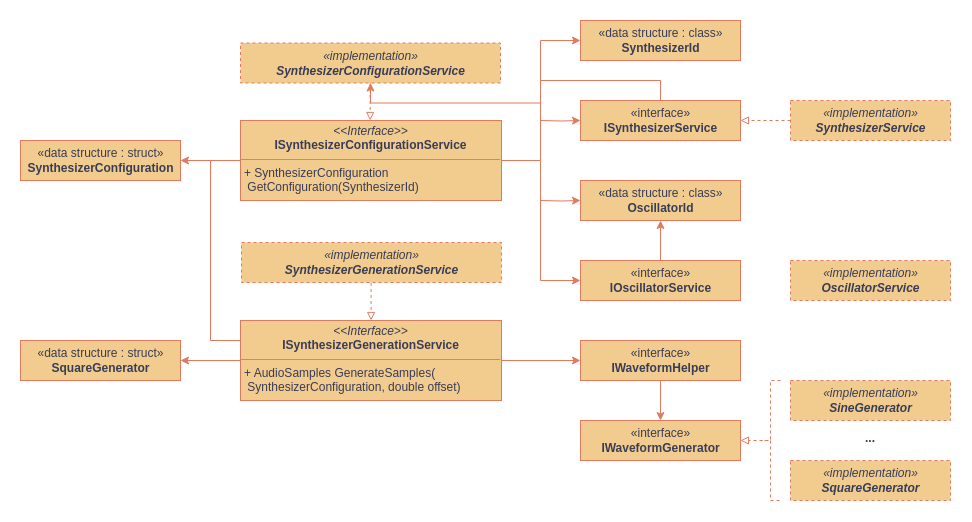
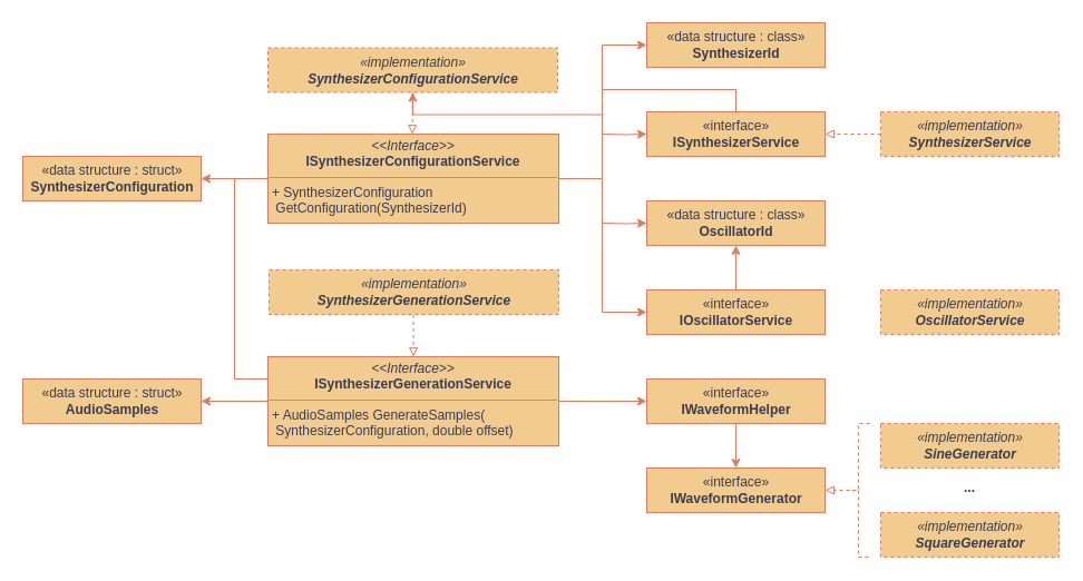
  <mxCell id="0" />
  <mxCell id="1" parent="0" />
  <mxCell id="2" style="edgeStyle=orthogonalEdgeStyle;rounded=0;orthogonalLoop=1;jettySize=auto;html=1;entryX=0;entryY=0.5;entryDx=0;entryDy=0;labelBackgroundColor=none;fontColor=default;strokeColor=#E07A5F;" parent="1" target="7" edge="1"><mxGeometry relative="1" as="geometry"><mxPoint x="540" y="120" as="sourcePoint" /></mxGeometry></mxCell>
  <mxCell id="3" style="edgeStyle=orthogonalEdgeStyle;rounded=0;orthogonalLoop=1;jettySize=auto;html=1;exitX=0.5;exitY=0;exitDx=0;exitDy=0;entryX=0.5;entryY=1;entryDx=0;entryDy=0;labelBackgroundColor=none;fontColor=default;strokeColor=#E07A5F;" parent="1" source="5" target="16" edge="1"><mxGeometry relative="1" as="geometry" /></mxCell>
  <mxCell id="4" style="edgeStyle=orthogonalEdgeStyle;rounded=0;orthogonalLoop=1;jettySize=auto;html=1;exitX=0;exitY=0.5;exitDx=0;exitDy=0;fontSize=12;startArrow=none;startFill=0;endArrow=classic;endFill=1;startSize=6;endSize=6;entryX=0;entryY=0.5;entryDx=0;entryDy=0;labelBackgroundColor=none;fontColor=default;strokeColor=#E07A5F;" edge="1" parent="1" target="5"><mxGeometry relative="1" as="geometry"><mxPoint x="540" y="160" as="sourcePoint" /><Array as="points"><mxPoint x="540" y="280" /></Array></mxGeometry></mxCell>
  <mxCell id="5" value="«interface»&lt;br&gt;&lt;b&gt;IOscillatorService&lt;/b&gt;" style="html=1;labelBackgroundColor=none;rounded=0;fillColor=#F2CC8F;strokeColor=#E07A5F;fontColor=#393C56;" parent="1" vertex="1"><mxGeometry x="580" y="260" width="160" height="40" as="geometry" /></mxCell>
  <mxCell id="6" style="edgeStyle=orthogonalEdgeStyle;rounded=0;orthogonalLoop=1;jettySize=auto;html=1;exitX=0.5;exitY=0;exitDx=0;exitDy=0;labelBackgroundColor=none;fontColor=default;strokeColor=#E07A5F;" parent="1" source="7" target="30" edge="1"><mxGeometry relative="1" as="geometry" /></mxCell>
  <mxCell id="7" value="«interface»&lt;br&gt;&lt;b&gt;ISynthesizerService&lt;/b&gt;" style="html=1;labelBackgroundColor=none;rounded=0;fillColor=#F2CC8F;strokeColor=#E07A5F;fontColor=#393C56;" parent="1" vertex="1"><mxGeometry x="580" y="100" width="160" height="40" as="geometry" /></mxCell>
  <mxCell id="8" style="edgeStyle=orthogonalEdgeStyle;rounded=0;orthogonalLoop=1;jettySize=auto;html=1;entryX=0;entryY=0.5;entryDx=0;entryDy=0;labelBackgroundColor=none;fontColor=default;strokeColor=#E07A5F;" parent="1" target="16" edge="1"><mxGeometry relative="1" as="geometry"><mxPoint x="540" y="200" as="sourcePoint" /></mxGeometry></mxCell>
  <mxCell id="9" style="edgeStyle=orthogonalEdgeStyle;rounded=0;orthogonalLoop=1;jettySize=auto;html=1;exitX=1;exitY=0.5;exitDx=0;exitDy=0;entryX=0;entryY=0.5;entryDx=0;entryDy=0;labelBackgroundColor=none;fontColor=default;strokeColor=#E07A5F;" parent="1" source="11" target="15" edge="1"><mxGeometry relative="1" as="geometry"><Array as="points"><mxPoint x="540" y="160" /><mxPoint x="540" y="40" /></Array></mxGeometry></mxCell>
  <mxCell id="10" style="edgeStyle=orthogonalEdgeStyle;rounded=0;orthogonalLoop=1;jettySize=auto;html=1;exitX=0;exitY=0.5;exitDx=0;exitDy=0;entryX=1;entryY=0.5;entryDx=0;entryDy=0;labelBackgroundColor=none;fontColor=default;strokeColor=#E07A5F;" edge="1" parent="1" source="11" target="17"><mxGeometry relative="1" as="geometry" /></mxCell>
  <mxCell id="11" value="&lt;p style=&quot;margin:0px;margin-top:4px;text-align:center;&quot;&gt;&lt;i&gt;&amp;lt;&amp;lt;Interface&amp;gt;&amp;gt;&lt;/i&gt;&lt;br&gt;&lt;b&gt;ISynthesizerConfigurationService&lt;/b&gt;&lt;/p&gt;&lt;hr size=&quot;1&quot;&gt;&lt;p style=&quot;margin:0px;margin-left:4px;&quot;&gt;+ SynthesizerConfiguration &lt;br&gt;&lt;span style=&quot;white-space: pre;&quot;&gt; &lt;/span&gt;GetConfiguration(SynthesizerId)&lt;/p&gt;" style="verticalAlign=top;align=left;overflow=fill;fontSize=12;fontFamily=Helvetica;html=1;labelBackgroundColor=none;rounded=0;fillColor=#F2CC8F;strokeColor=#E07A5F;fontColor=#393C56;" parent="1" vertex="1"><mxGeometry x="240" y="120" width="261" height="80" as="geometry" /></mxCell>
  <mxCell id="12" style="edgeStyle=orthogonalEdgeStyle;rounded=0;orthogonalLoop=1;jettySize=auto;html=1;exitX=0;exitY=0.5;exitDx=0;exitDy=0;entryX=1;entryY=0.5;entryDx=0;entryDy=0;labelBackgroundColor=none;fontColor=default;strokeColor=#E07A5F;" edge="1" parent="1" source="14" target="21"><mxGeometry relative="1" as="geometry" /></mxCell>
  <mxCell id="13" style="edgeStyle=orthogonalEdgeStyle;rounded=0;orthogonalLoop=1;jettySize=auto;html=1;exitX=0;exitY=0.25;exitDx=0;exitDy=0;endArrow=none;endFill=0;labelBackgroundColor=none;fontColor=default;strokeColor=#E07A5F;" edge="1" parent="1" source="14"><mxGeometry relative="1" as="geometry"><mxPoint x="210" y="160" as="targetPoint" /><Array as="points"><mxPoint x="210" y="340" /><mxPoint x="210" y="160" /></Array></mxGeometry></mxCell>
  <mxCell id="14" value="&lt;p style=&quot;margin:0px;margin-top:4px;text-align:center;&quot;&gt;&lt;i&gt;&amp;lt;&amp;lt;Interface&amp;gt;&amp;gt;&lt;/i&gt;&lt;br&gt;&lt;b&gt;ISynthesizerGenerationService&lt;/b&gt;&lt;/p&gt;&lt;hr size=&quot;1&quot;&gt;&lt;p style=&quot;margin:0px;margin-left:4px;&quot;&gt;+ AudioSamples Generate&lt;span style=&quot;background-color: initial;&quot;&gt;Samples(&lt;/span&gt;&lt;/p&gt;&lt;p style=&quot;margin:0px;margin-left:4px;&quot;&gt;&lt;span style=&quot;background-color: initial;&quot;&gt;&lt;span style=&quot;white-space: pre;&quot;&gt; &lt;/span&gt;SynthesizerConfiguration, double offset)&lt;/span&gt;&lt;/p&gt;" style="verticalAlign=top;align=left;overflow=fill;fontSize=12;fontFamily=Helvetica;html=1;labelBackgroundColor=none;rounded=0;fillColor=#F2CC8F;strokeColor=#E07A5F;fontColor=#393C56;" parent="1" vertex="1"><mxGeometry x="240" y="320" width="261" height="80" as="geometry" /></mxCell>
  <mxCell id="15" value="«data structure : class»&lt;br&gt;&lt;b&gt;SynthesizerId&lt;/b&gt;" style="html=1;labelBackgroundColor=none;rounded=0;fillColor=#F2CC8F;strokeColor=#E07A5F;fontColor=#393C56;" parent="1" vertex="1"><mxGeometry x="580" y="20" width="160" height="40" as="geometry" /></mxCell>
  <mxCell id="16" value="«data structure : class»&lt;br&gt;&lt;b&gt;OscillatorId&lt;/b&gt;" style="html=1;labelBackgroundColor=none;rounded=0;fillColor=#F2CC8F;strokeColor=#E07A5F;fontColor=#393C56;" parent="1" vertex="1"><mxGeometry x="580" y="180" width="160" height="40" as="geometry" /></mxCell>
  <mxCell id="17" value="«data structure : struct»&lt;br&gt;&lt;b&gt;SynthesizerConfiguration&lt;/b&gt;" style="html=1;labelBackgroundColor=none;rounded=0;fillColor=#F2CC8F;strokeColor=#E07A5F;fontColor=#393C56;" parent="1" vertex="1"><mxGeometry x="20" y="140" width="160" height="40" as="geometry" /></mxCell>
  <mxCell id="18" value="«implementation»&lt;br&gt;&lt;b&gt;OscillatorService&lt;/b&gt;" style="html=1;dashed=1;fontStyle=2;labelBackgroundColor=none;rounded=0;fillColor=#F2CC8F;strokeColor=#E07A5F;fontColor=#393C56;" parent="1" vertex="1"><mxGeometry x="790" y="260" width="160" height="40" as="geometry" /></mxCell>
  <mxCell id="19" value="«implementation»&lt;br&gt;&lt;b&gt;SynthesizerService&lt;/b&gt;" style="html=1;dashed=1;fontStyle=2;labelBackgroundColor=none;rounded=0;fillColor=#F2CC8F;strokeColor=#E07A5F;fontColor=#393C56;" parent="1" vertex="1"><mxGeometry x="790" y="100" width="160" height="40" as="geometry" /></mxCell>
  <mxCell id="20" value="" style="endArrow=block;dashed=1;endFill=0;endSize=6;html=1;rounded=0;entryX=1;entryY=0.5;entryDx=0;entryDy=0;exitX=0;exitY=0.5;exitDx=0;exitDy=0;startSize=6;labelBackgroundColor=none;fontColor=default;strokeColor=#E07A5F;" parent="1" source="19" target="7" edge="1"><mxGeometry width="160" relative="1" as="geometry"><mxPoint x="790" y="290" as="sourcePoint" /><mxPoint x="750" y="290" as="targetPoint" /></mxGeometry></mxCell>
- <mxCell id="21" value="«data structure : struct»&lt;br&gt;&lt;b&gt;SquareGenerator&lt;/b&gt;" style="html=1;labelBackgroundColor=none;rounded=0;fillColor=#F2CC8F;strokeColor=#E07A5F;fontColor=#393C56;" vertex="1" parent="1"><mxGeometry x="20" y="340" width="160" height="40" as="geometry" /></mxCell>
+ <mxCell id="21" value="«data structure : struct»&lt;br&gt;&lt;b&gt;AudioSamples&lt;/b&gt;" style="html=1;labelBackgroundColor=none;rounded=0;fillColor=#F2CC8F;strokeColor=#E07A5F;fontColor=#393C56;" vertex="1" parent="1"><mxGeometry x="20" y="340" width="160" height="40" as="geometry" /></mxCell>
  <mxCell id="22" value="«interface»&lt;br&gt;&lt;b&gt;IWaveformHelper&lt;/b&gt;" style="html=1;labelBackgroundColor=none;rounded=0;fillColor=#F2CC8F;strokeColor=#E07A5F;fontColor=#393C56;" vertex="1" parent="1"><mxGeometry x="580" y="340" width="160" height="40" as="geometry" /></mxCell>
  <mxCell id="23" value="«interface»&lt;br&gt;&lt;b&gt;IWaveformGenerator&lt;/b&gt;" style="html=1;labelBackgroundColor=none;rounded=0;fillColor=#F2CC8F;strokeColor=#E07A5F;fontColor=#393C56;" vertex="1" parent="1"><mxGeometry x="580" y="420" width="160" height="40" as="geometry" /></mxCell>
  <mxCell id="24" value="«implementation»&lt;br&gt;&lt;b&gt;SquareGenerator&lt;/b&gt;" style="html=1;dashed=1;fontStyle=2;labelBackgroundColor=none;rounded=0;fillColor=#F2CC8F;strokeColor=#E07A5F;fontColor=#393C56;" vertex="1" parent="1"><mxGeometry x="790" y="460" width="160" height="40" as="geometry" /></mxCell>
  <mxCell id="25" value="«implementation»&lt;br&gt;&lt;b&gt;SineGenerator&lt;/b&gt;" style="html=1;dashed=1;fontStyle=2;labelBackgroundColor=none;rounded=0;fillColor=#F2CC8F;strokeColor=#E07A5F;fontColor=#393C56;" vertex="1" parent="1"><mxGeometry x="790" y="380" width="160" height="40" as="geometry" /></mxCell>
  <mxCell id="26" value="" style="endArrow=block;dashed=1;endFill=0;endSize=6;html=1;rounded=0;entryX=1;entryY=0.5;entryDx=0;entryDy=0;exitX=0.1;exitY=0.5;exitDx=0;exitDy=0;exitPerimeter=0;labelBackgroundColor=none;fontColor=default;strokeColor=#E07A5F;" edge="1" parent="1" source="34" target="23"><mxGeometry width="160" relative="1" as="geometry"><mxPoint x="740" y="550" as="sourcePoint" /><mxPoint x="750" y="450" as="targetPoint" /><Array as="points" /></mxGeometry></mxCell>
  <mxCell id="27" value="..." style="text;html=1;strokeColor=none;fillColor=none;align=center;verticalAlign=middle;whiteSpace=wrap;rounded=0;fontStyle=1;labelBackgroundColor=none;fontColor=#393C56;" vertex="1" parent="1"><mxGeometry x="840" y="425" width="60" height="25" as="geometry" /></mxCell>
  <mxCell id="28" value="" style="endArrow=classic;html=1;endSize=6;startArrow=none;startSize=10;startFill=0;edgeStyle=orthogonalEdgeStyle;rounded=0;entryX=0.5;entryY=0;entryDx=0;entryDy=0;exitX=0.5;exitY=1;exitDx=0;exitDy=0;endFill=1;labelBackgroundColor=none;fontColor=default;strokeColor=#E07A5F;" edge="1" parent="1" source="22" target="23"><mxGeometry relative="1" as="geometry"><mxPoint x="800" y="460" as="sourcePoint" /><mxPoint x="660" y="420" as="targetPoint" /></mxGeometry></mxCell>
  <mxCell id="29" style="edgeStyle=orthogonalEdgeStyle;rounded=0;orthogonalLoop=1;jettySize=auto;html=1;exitX=1;exitY=0.5;exitDx=0;exitDy=0;entryX=0;entryY=0.5;entryDx=0;entryDy=0;labelBackgroundColor=none;fontColor=default;strokeColor=#E07A5F;" edge="1" parent="1" source="14" target="22"><mxGeometry relative="1" as="geometry"><mxPoint x="190" y="370" as="sourcePoint" /><mxPoint x="250" y="370" as="targetPoint" /></mxGeometry></mxCell>
  <mxCell id="30" value="«implementation»&lt;br&gt;&lt;b style=&quot;border-color: var(--border-color);&quot;&gt;SynthesizerConfigurationService&lt;/b&gt;" style="html=1;dashed=1;fontStyle=2;labelBackgroundColor=none;rounded=0;fillColor=#F2CC8F;strokeColor=#E07A5F;fontColor=#393C56;" vertex="1" parent="1"><mxGeometry x="240" y="42.5" width="260" height="40" as="geometry" /></mxCell>
  <mxCell id="31" value="" style="endArrow=block;dashed=1;endFill=0;endSize=6;html=1;rounded=0;entryX=0.5;entryY=1;entryDx=0;entryDy=0;exitX=0.5;exitY=0;exitDx=0;exitDy=0;startSize=6;labelBackgroundColor=none;fontColor=default;strokeColor=#E07A5F;" edge="1" parent="1"><mxGeometry width="160" relative="1" as="geometry"><mxPoint x="370.58" y="282.5" as="sourcePoint" /><mxPoint x="370.58" y="320" as="targetPoint" /></mxGeometry></mxCell>
  <mxCell id="32" value="«implementation»&lt;br&gt;&lt;b style=&quot;border-color: var(--border-color);&quot;&gt;SynthesizerGenerationService&lt;/b&gt;" style="html=1;dashed=1;fontStyle=2;labelBackgroundColor=none;rounded=0;fillColor=#F2CC8F;strokeColor=#E07A5F;fontColor=#393C56;" vertex="1" parent="1"><mxGeometry x="241" y="242" width="260" height="40" as="geometry" /></mxCell>
  <mxCell id="33" value="" style="endArrow=block;dashed=1;endFill=0;endSize=6;html=1;rounded=0;entryX=0.5;entryY=1;entryDx=0;entryDy=0;exitX=0.5;exitY=0;exitDx=0;exitDy=0;startSize=6;labelBackgroundColor=none;fontColor=default;strokeColor=#E07A5F;" edge="1" parent="1"><mxGeometry x="-1" y="-203" width="160" relative="1" as="geometry"><mxPoint x="369.66" y="82.5" as="sourcePoint" /><mxPoint x="369.66" y="120" as="targetPoint" /><mxPoint x="202" y="-202" as="offset" /></mxGeometry></mxCell>
  <mxCell id="34" value="" style="shape=curlyBracket;whiteSpace=wrap;html=1;rounded=0;labelPosition=left;verticalLabelPosition=middle;align=right;verticalAlign=middle;fontSize=12;dashed=1;labelBackgroundColor=none;fillColor=#F2CC8F;strokeColor=#E07A5F;fontColor=#393C56;" vertex="1" parent="1"><mxGeometry x="760" y="380" width="20" height="120" as="geometry" /></mxCell>
